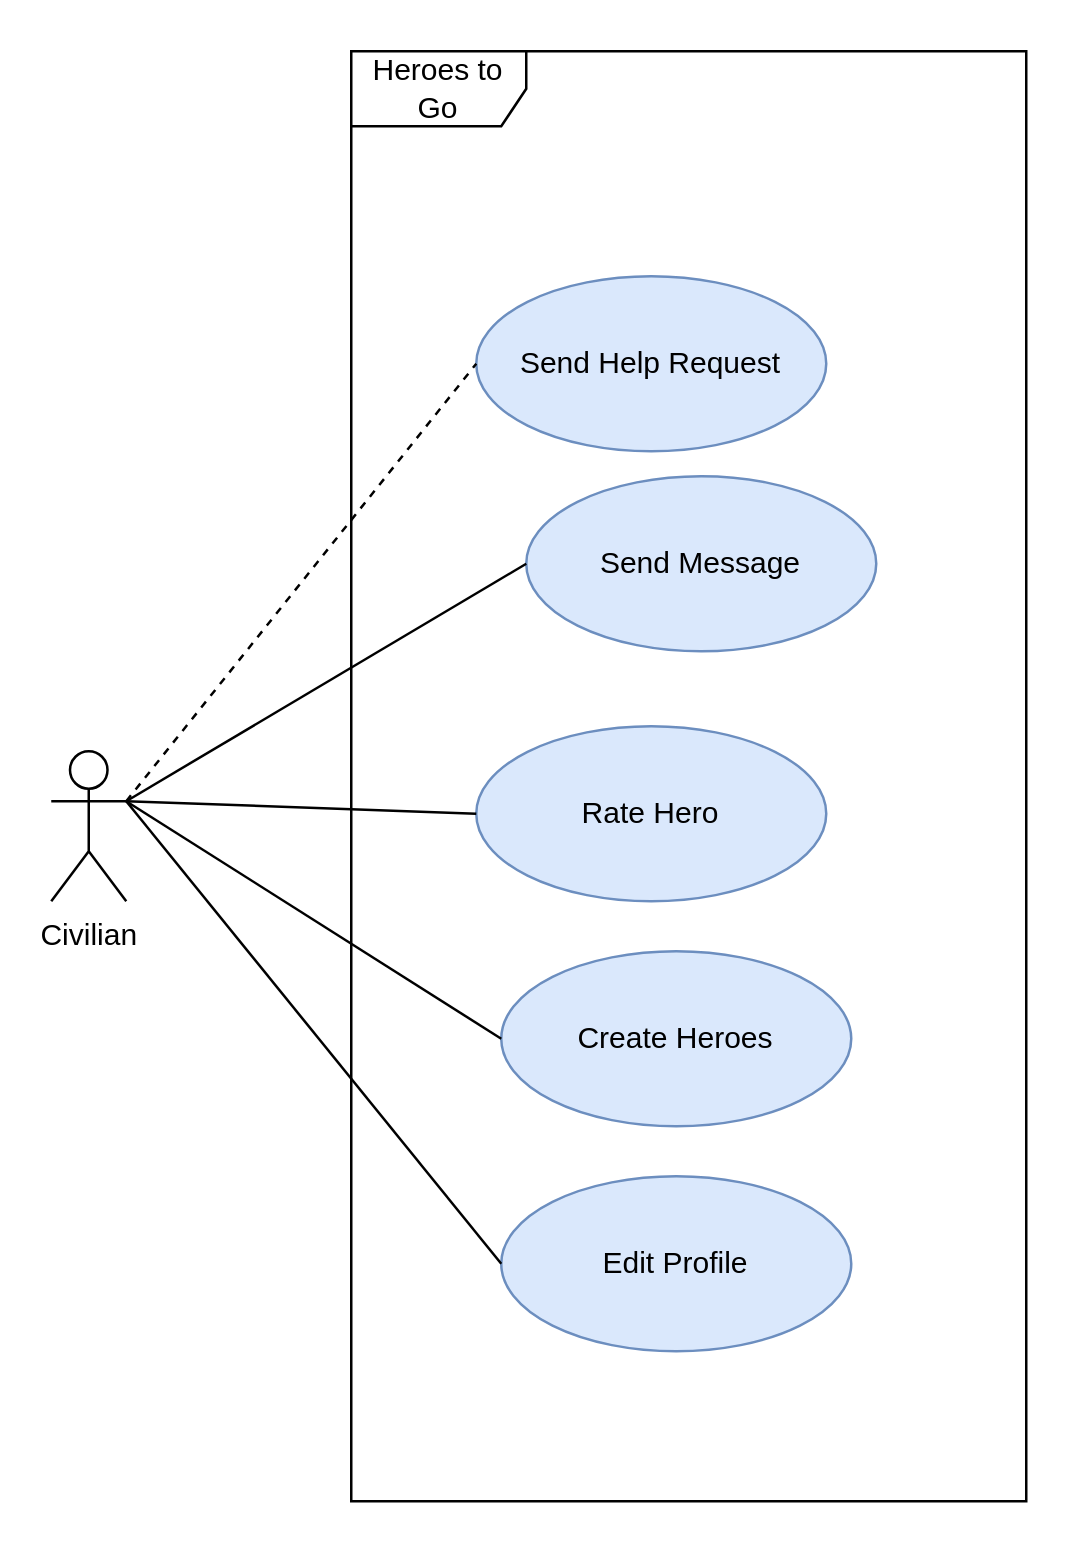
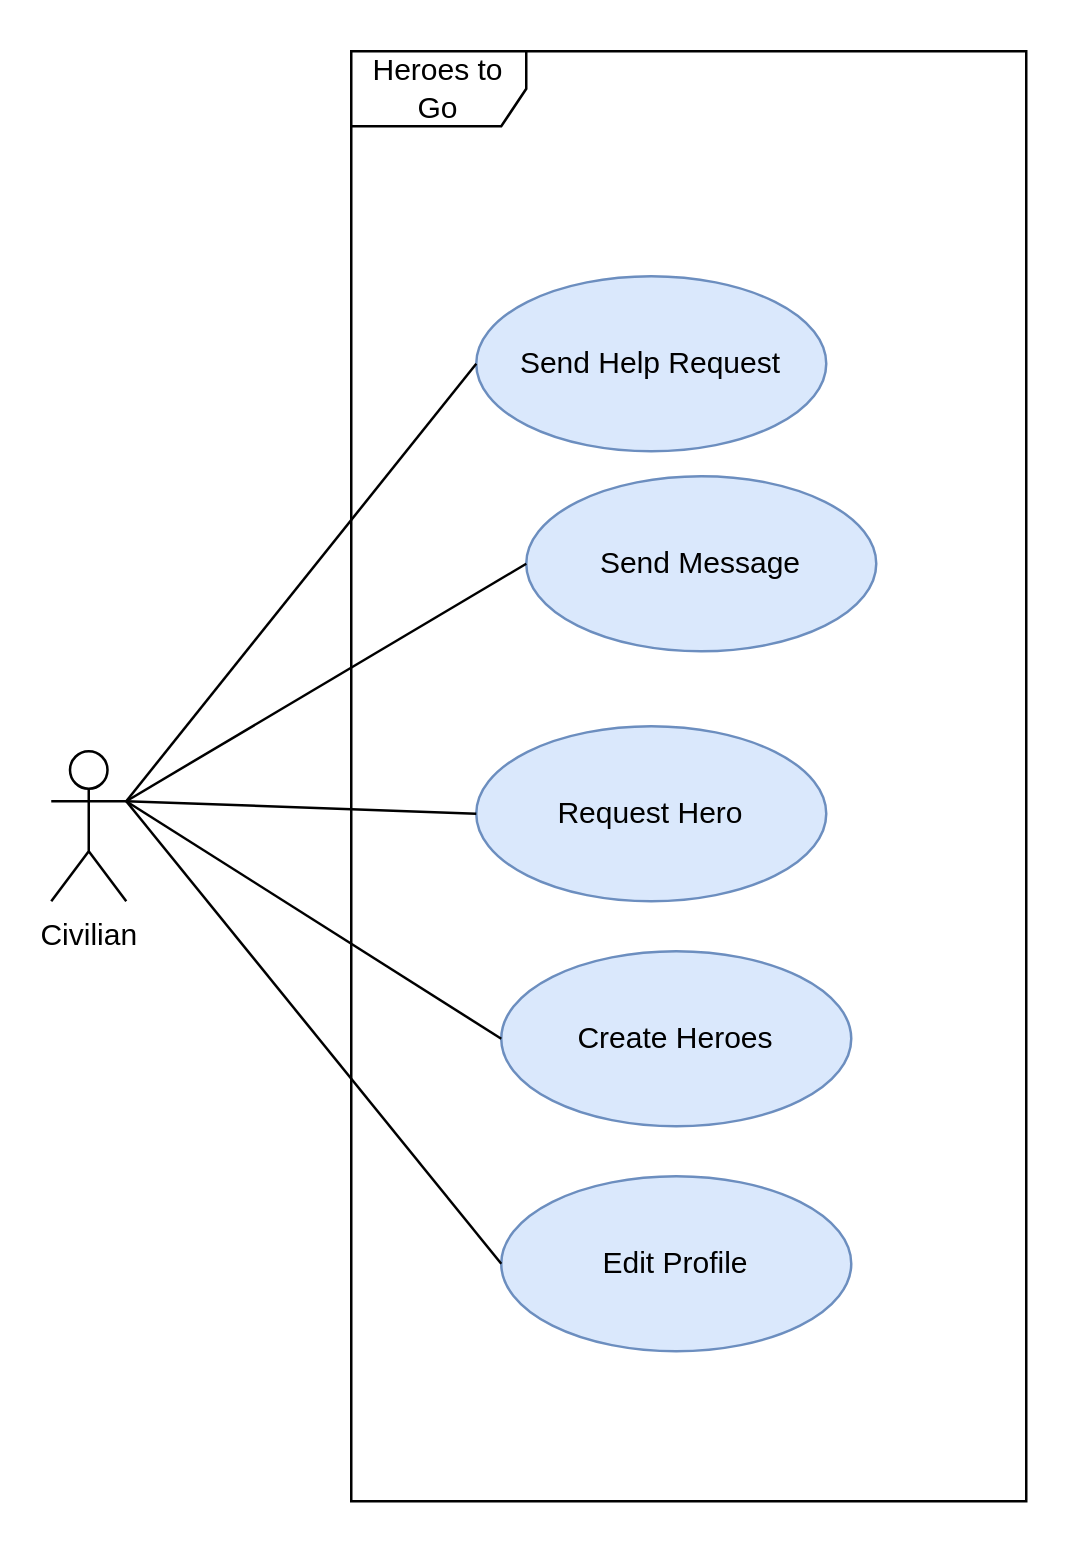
  <mxCell id="0" />
  <mxCell id="1" parent="0" />
  <mxCell id="2" value="Civilian" style="shape=umlActor;verticalLabelPosition=bottom;verticalAlign=top;html=1;" vertex="1" parent="1"><mxGeometry x="20" y="300" width="30" height="60" as="geometry" /></mxCell>
  <mxCell id="3" value="Heroes to Go" style="shape=umlFrame;whiteSpace=wrap;html=1;width=70;height=30;" vertex="1" parent="1"><mxGeometry x="140" y="20" width="270" height="580" as="geometry" /></mxCell>
  <mxCell id="4" value="Send Help Request" style="ellipse;whiteSpace=wrap;html=1;fillColor=#dae8fc;strokeColor=#6c8ebf;" vertex="1" parent="1"><mxGeometry x="190" y="110" width="140" height="70" as="geometry" /></mxCell>
  <mxCell id="5" value="Send Message" style="ellipse;whiteSpace=wrap;html=1;fillColor=#dae8fc;strokeColor=#6c8ebf;" vertex="1" parent="1"><mxGeometry x="210" y="190" width="140" height="70" as="geometry" /></mxCell>
- <mxCell id="6" value="Rate Hero" style="ellipse;whiteSpace=wrap;html=1;fillColor=#dae8fc;strokeColor=#6c8ebf;" vertex="1" parent="1"><mxGeometry x="190" y="290" width="140" height="70" as="geometry" /></mxCell>
+ <mxCell id="6" value="Request Hero" style="ellipse;whiteSpace=wrap;html=1;fillColor=#dae8fc;strokeColor=#6c8ebf;" vertex="1" parent="1"><mxGeometry x="190" y="290" width="140" height="70" as="geometry" /></mxCell>
  <mxCell id="7" value="Create Heroes" style="ellipse;whiteSpace=wrap;html=1;fillColor=#dae8fc;strokeColor=#6c8ebf;" vertex="1" parent="1"><mxGeometry x="200" y="380" width="140" height="70" as="geometry" /></mxCell>
  <mxCell id="8" value="Edit Profile" style="ellipse;whiteSpace=wrap;html=1;fillColor=#dae8fc;strokeColor=#6c8ebf;" vertex="1" parent="1"><mxGeometry x="200" y="470" width="140" height="70" as="geometry" /></mxCell>
  <mxCell id="9" value="" style="endArrow=none;html=1;rounded=0;exitX=1;exitY=0.333;exitDx=0;exitDy=0;exitPerimeter=0;entryX=0;entryY=0.5;entryDx=0;entryDy=0;" edge="1" parent="1" source="2" target="7"><mxGeometry width="50" height="50" relative="1" as="geometry"><mxPoint x="20" y="480" as="sourcePoint" /><mxPoint x="70" y="430" as="targetPoint" /></mxGeometry></mxCell>
  <mxCell id="10" value="" style="endArrow=none;html=1;rounded=0;exitX=1;exitY=0.333;exitDx=0;exitDy=0;exitPerimeter=0;entryX=0;entryY=0.5;entryDx=0;entryDy=0;" edge="1" parent="1" source="2" target="8"><mxGeometry width="50" height="50" relative="1" as="geometry"><mxPoint x="60" y="470" as="sourcePoint" /><mxPoint x="110" y="420" as="targetPoint" /></mxGeometry></mxCell>
  <mxCell id="11" value="" style="endArrow=none;html=1;rounded=0;exitX=1;exitY=0.333;exitDx=0;exitDy=0;exitPerimeter=0;entryX=0;entryY=0.5;entryDx=0;entryDy=0;" edge="1" parent="1" source="2" target="6"><mxGeometry width="50" height="50" relative="1" as="geometry"><mxPoint x="60" y="280" as="sourcePoint" /><mxPoint x="110" y="230" as="targetPoint" /></mxGeometry></mxCell>
  <mxCell id="12" value="" style="endArrow=none;html=1;rounded=0;exitX=1;exitY=0.333;exitDx=0;exitDy=0;exitPerimeter=0;entryX=0;entryY=0.5;entryDx=0;entryDy=0;" edge="1" parent="1" source="2" target="5"><mxGeometry width="50" height="50" relative="1" as="geometry"><mxPoint x="40" y="260" as="sourcePoint" /><mxPoint x="90" y="210" as="targetPoint" /></mxGeometry></mxCell>
- <mxCell id="13" value="" style="endArrow=none;html=1;rounded=0;exitX=1;exitY=0.333;exitDx=0;exitDy=0;exitPerimeter=0;entryX=0;entryY=0.5;entryDx=0;entryDy=0;dashed=1;" edge="1" parent="1" source="2" target="4"><mxGeometry width="50" height="50" relative="1" as="geometry"><mxPoint x="60" y="260" as="sourcePoint" /><mxPoint x="110" y="210" as="targetPoint" /></mxGeometry></mxCell>
+ <mxCell id="13" value="" style="endArrow=none;html=1;rounded=0;exitX=1;exitY=0.333;exitDx=0;exitDy=0;exitPerimeter=0;entryX=0;entryY=0.5;entryDx=0;entryDy=0;" edge="1" parent="1" source="2" target="4"><mxGeometry width="50" height="50" relative="1" as="geometry"><mxPoint x="60" y="260" as="sourcePoint" /><mxPoint x="110" y="210" as="targetPoint" /></mxGeometry></mxCell>
